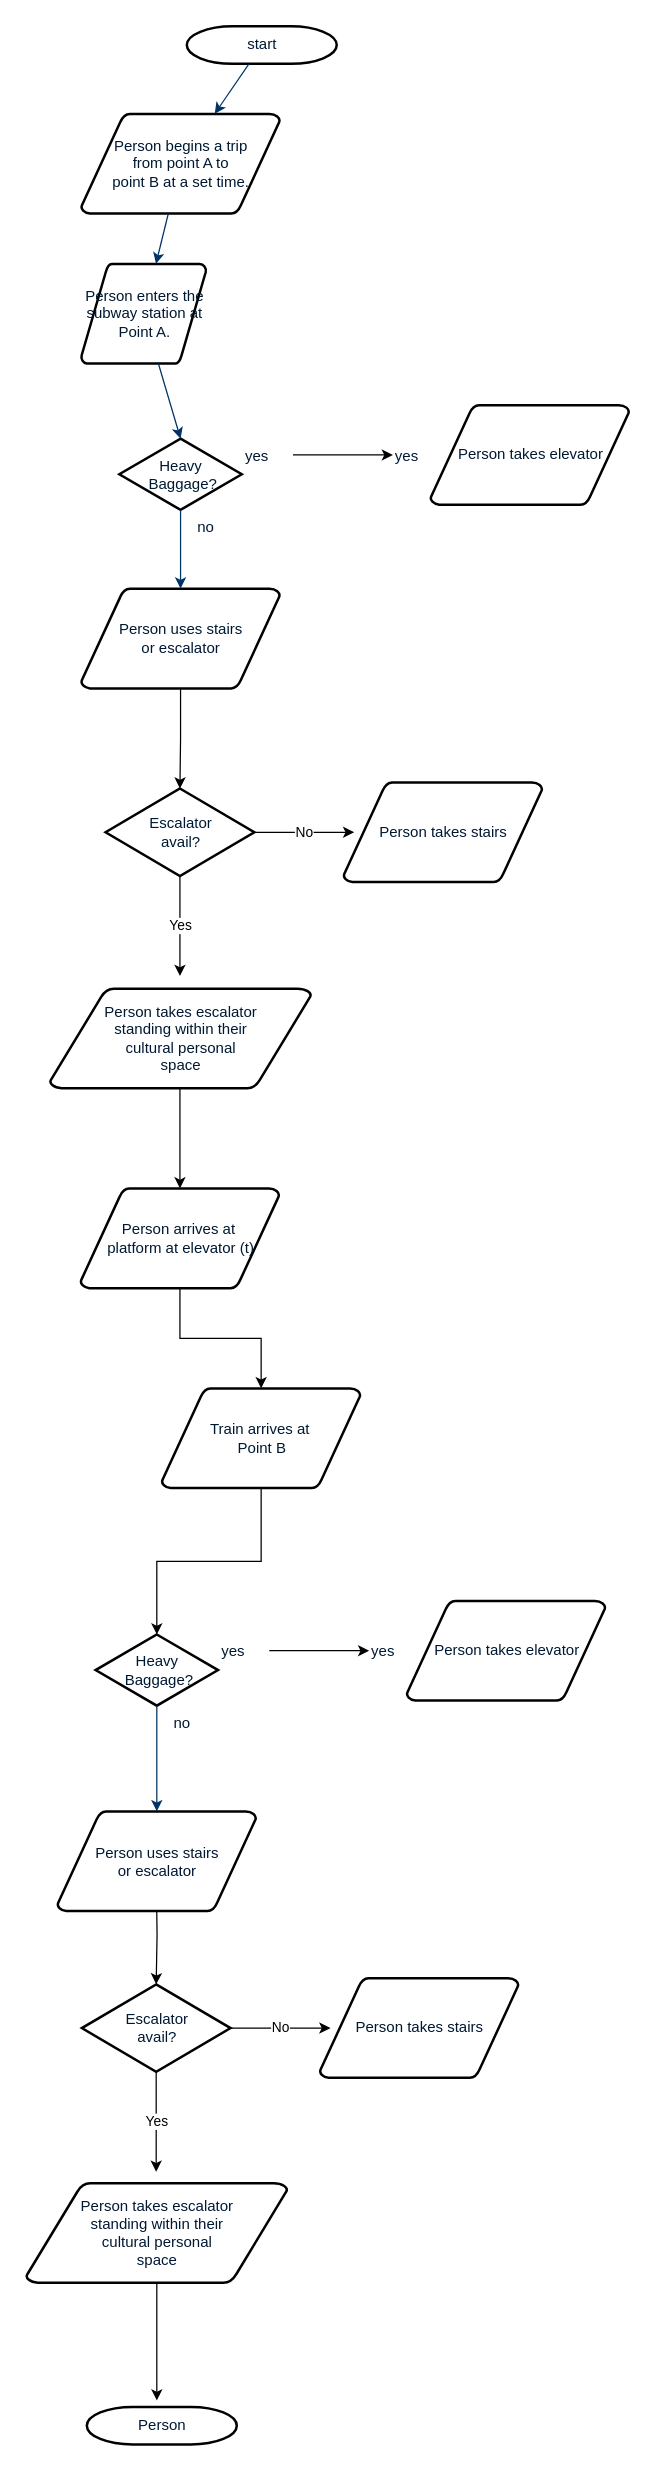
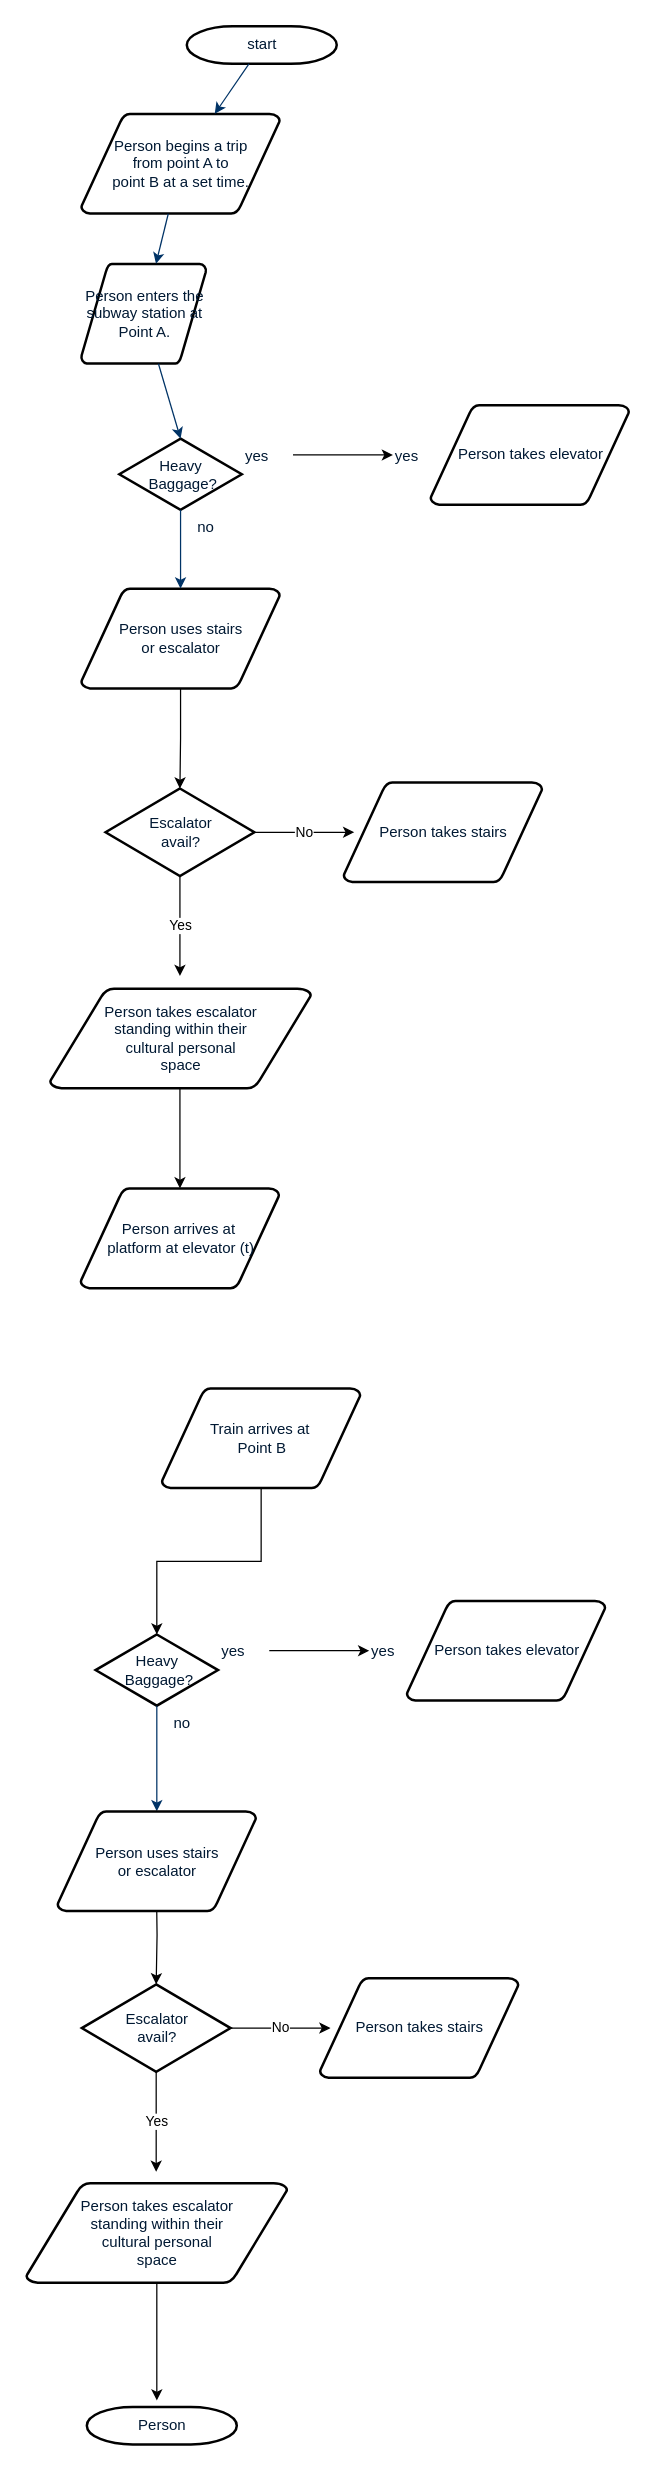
  <mxCell id="0" />
  <mxCell id="1" parent="0" />
  <mxCell id="2" value="start" style="shape=mxgraph.flowchart.terminator;fillColor=#FFFFFF;strokeColor=#000000;strokeWidth=2;gradientColor=none;gradientDirection=north;fontColor=#001933;fontStyle=0;html=1;" parent="1" vertex="1"><mxGeometry x="149" y="20" width="120" height="30" as="geometry" /></mxCell>
  <mxCell id="3" value="Person begins a trip &lt;br&gt;from point A to &lt;br&gt;point B at a set time." style="shape=mxgraph.flowchart.data;fillColor=#FFFFFF;strokeColor=#000000;strokeWidth=2;gradientColor=none;gradientDirection=north;fontColor=#001933;fontStyle=0;html=1;" parent="1" vertex="1"><mxGeometry x="64.5" y="90" width="159" height="80" as="geometry" /></mxCell>
  <mxCell id="4" style="edgeStyle=orthogonalEdgeStyle;rounded=0;orthogonalLoop=1;jettySize=auto;html=1;entryX=0.5;entryY=0;entryDx=0;entryDy=0;entryPerimeter=0;" edge="1" parent="1" source="5" target="19"><mxGeometry relative="1" as="geometry" /></mxCell>
  <mxCell id="5" value="Person uses stairs&lt;br&gt;or escalator" style="shape=mxgraph.flowchart.data;fillColor=#FFFFFF;strokeColor=#000000;strokeWidth=2;gradientColor=none;gradientDirection=north;fontColor=#001933;fontStyle=0;html=1;" parent="1" vertex="1"><mxGeometry x="64.5" y="470" width="159" height="80" as="geometry" /></mxCell>
  <mxCell id="6" value="Person enters the&lt;br&gt;subway station at&lt;br&gt;Point A." style="shape=mxgraph.flowchart.data;fillColor=#FFFFFF;strokeColor=#000000;strokeWidth=2;gradientColor=none;gradientDirection=north;fontColor=#001933;fontStyle=0;html=1;" parent="1" vertex="1"><mxGeometry x="64.5" y="210" width="100" height="80" as="geometry" /></mxCell>
  <mxCell id="7" value="Heavy&lt;br&gt;&amp;nbsp;Baggage?" style="shape=mxgraph.flowchart.decision;fillColor=#FFFFFF;strokeColor=#000000;strokeWidth=2;gradientColor=none;gradientDirection=north;fontColor=#001933;fontStyle=0;html=1;" parent="1" vertex="1"><mxGeometry x="95" y="350" width="98" height="57" as="geometry" /></mxCell>
  <mxCell id="8" style="fontColor=#001933;fontStyle=1;strokeColor=#003366;strokeWidth=1;html=1;" parent="1" source="2" target="3" edge="1"><mxGeometry relative="1" as="geometry" /></mxCell>
  <mxCell id="9" style="fontColor=#001933;fontStyle=1;strokeColor=#003366;strokeWidth=1;html=1;" parent="1" source="3" target="6" edge="1"><mxGeometry relative="1" as="geometry" /></mxCell>
  <mxCell id="10" style="entryX=0.5;entryY=0;entryPerimeter=0;fontColor=#001933;fontStyle=1;strokeColor=#003366;strokeWidth=1;html=1;" parent="1" source="6" target="7" edge="1"><mxGeometry relative="1" as="geometry" /></mxCell>
  <mxCell id="11" value="" style="edgeStyle=orthogonalEdgeStyle;rounded=0;orthogonalLoop=1;jettySize=auto;html=1;" edge="1" parent="1" source="12" target="13"><mxGeometry relative="1" as="geometry" /></mxCell>
  <mxCell id="12" value="yes" style="text;fontColor=#001933;fontStyle=0;html=1;strokeColor=none;gradientColor=none;fillColor=none;strokeWidth=2;" parent="1" vertex="1"><mxGeometry x="194" y="350" width="40" height="26" as="geometry" /></mxCell>
  <mxCell id="13" value="yes" style="text;fontColor=#001933;fontStyle=0;html=1;strokeColor=none;gradientColor=none;fillColor=none;strokeWidth=2;" vertex="1" parent="1"><mxGeometry x="314" y="350" width="40" height="26" as="geometry" /></mxCell>
  <mxCell id="14" value="" style="edgeStyle=elbowEdgeStyle;elbow=horizontal;fontColor=#001933;fontStyle=1;strokeColor=#003366;strokeWidth=1;html=1;" parent="1" source="7" target="5" edge="1"><mxGeometry width="100" height="100" as="geometry"><mxPoint y="60" as="sourcePoint" x="-176" /><mxPoint x="-76" as="targetPoint" y="-40" /></mxGeometry></mxCell>
  <mxCell id="15" value="no" style="text;fontColor=#001933;fontStyle=0;html=1;strokeColor=none;gradientColor=none;fillColor=none;strokeWidth=2;align=center;" parent="1" vertex="1"><mxGeometry x="144" y="407" width="40" height="26" as="geometry" /></mxCell>
  <mxCell id="16" value="Person takes elevator" style="shape=mxgraph.flowchart.data;fillColor=#FFFFFF;strokeColor=#000000;strokeWidth=2;gradientColor=none;gradientDirection=north;fontColor=#001933;fontStyle=0;html=1;" vertex="1" parent="1"><mxGeometry x="344" y="323" width="159" height="80" as="geometry" /></mxCell>
  <mxCell id="17" value="No" style="edgeStyle=orthogonalEdgeStyle;rounded=0;orthogonalLoop=1;jettySize=auto;html=1;" edge="1" parent="1" source="19"><mxGeometry relative="1" as="geometry"><mxPoint x="283" y="665" as="targetPoint" /></mxGeometry></mxCell>
  <mxCell id="18" value="Yes" style="edgeStyle=orthogonalEdgeStyle;rounded=0;orthogonalLoop=1;jettySize=auto;html=1;" edge="1" parent="1" source="19"><mxGeometry relative="1" as="geometry"><mxPoint x="143.5" y="780" as="targetPoint" /></mxGeometry></mxCell>
  <mxCell id="19" value="Escalator&lt;br&gt;avail?" style="shape=mxgraph.flowchart.decision;fillColor=#FFFFFF;strokeColor=#000000;strokeWidth=2;gradientColor=none;gradientDirection=north;fontColor=#001933;fontStyle=0;html=1;" vertex="1" parent="1"><mxGeometry x="84" y="630" width="119" height="70" as="geometry" /></mxCell>
  <mxCell id="20" value="Person takes stairs" style="shape=mxgraph.flowchart.data;fillColor=#FFFFFF;strokeColor=#000000;strokeWidth=2;gradientColor=none;gradientDirection=north;fontColor=#001933;fontStyle=0;html=1;" vertex="1" parent="1"><mxGeometry x="274.5" y="625" width="159" height="80" as="geometry" /></mxCell>
  <mxCell id="21" value="" style="edgeStyle=orthogonalEdgeStyle;rounded=0;orthogonalLoop=1;jettySize=auto;html=1;" edge="1" parent="1" source="22"><mxGeometry relative="1" as="geometry"><mxPoint x="143.5" y="950" as="targetPoint" /></mxGeometry></mxCell>
  <mxCell id="22" value="Person takes escalator&lt;br&gt;standing within their&lt;br&gt;cultural personal&lt;br&gt;space" style="shape=mxgraph.flowchart.data;fillColor=#FFFFFF;strokeColor=#000000;strokeWidth=2;gradientColor=none;gradientDirection=north;fontColor=#001933;fontStyle=0;html=1;" vertex="1" parent="1"><mxGeometry x="39.5" y="790" width="209" height="80" as="geometry" /></mxCell>
- <mxCell id="23" value="" style="edgeStyle=orthogonalEdgeStyle;rounded=0;orthogonalLoop=1;jettySize=auto;html=1;" edge="1" parent="1" source="24" target="26"><mxGeometry relative="1" as="geometry" /></mxCell>
  <mxCell id="24" value="Person arrives at&amp;nbsp;&lt;br&gt;platform at elevator (t)" style="shape=mxgraph.flowchart.data;fillColor=#FFFFFF;strokeColor=#000000;strokeWidth=2;gradientColor=none;gradientDirection=north;fontColor=#001933;fontStyle=0;html=1;" vertex="1" parent="1"><mxGeometry x="64" y="950" width="159" height="80" as="geometry" /></mxCell>
  <mxCell id="25" style="edgeStyle=orthogonalEdgeStyle;rounded=0;orthogonalLoop=1;jettySize=auto;html=1;entryX=0.5;entryY=0;entryDx=0;entryDy=0;entryPerimeter=0;" edge="1" parent="1" source="26" target="28"><mxGeometry relative="1" as="geometry" /></mxCell>
  <mxCell id="26" value="Train arrives at&amp;nbsp;&lt;br&gt;Point B" style="shape=mxgraph.flowchart.data;fillColor=#FFFFFF;strokeColor=#000000;strokeWidth=2;gradientColor=none;gradientDirection=north;fontColor=#001933;fontStyle=0;html=1;" vertex="1" parent="1"><mxGeometry x="129" y="1110" width="159" height="80" as="geometry" /></mxCell>
  <mxCell id="27" style="edgeStyle=orthogonalEdgeStyle;rounded=0;orthogonalLoop=1;jettySize=auto;html=1;entryX=0.5;entryY=0;entryDx=0;entryDy=0;entryPerimeter=0;" edge="1" parent="1" target="37"><mxGeometry relative="1" as="geometry"><mxPoint x="124.667" y="1507" as="sourcePoint" /></mxGeometry></mxCell>
  <mxCell id="28" value="Heavy&lt;br&gt;&amp;nbsp;Baggage?" style="shape=mxgraph.flowchart.decision;fillColor=#FFFFFF;strokeColor=#000000;strokeWidth=2;gradientColor=none;gradientDirection=north;fontColor=#001933;fontStyle=0;html=1;" vertex="1" parent="1"><mxGeometry x="76" y="1307" width="98" height="57" as="geometry" /></mxCell>
  <mxCell id="29" value="" style="edgeStyle=orthogonalEdgeStyle;rounded=0;orthogonalLoop=1;jettySize=auto;html=1;" edge="1" parent="1" source="30" target="31"><mxGeometry relative="1" as="geometry" /></mxCell>
  <mxCell id="30" value="yes" style="text;fontColor=#001933;fontStyle=0;html=1;strokeColor=none;gradientColor=none;fillColor=none;strokeWidth=2;" vertex="1" parent="1"><mxGeometry x="175" y="1307" width="40" height="26" as="geometry" /></mxCell>
  <mxCell id="31" value="yes" style="text;fontColor=#001933;fontStyle=0;html=1;strokeColor=none;gradientColor=none;fillColor=none;strokeWidth=2;" vertex="1" parent="1"><mxGeometry x="295" y="1307" width="40" height="26" as="geometry" /></mxCell>
  <mxCell id="32" value="" style="edgeStyle=elbowEdgeStyle;elbow=horizontal;fontColor=#001933;fontStyle=1;strokeColor=#003366;strokeWidth=1;html=1;entryX=0.5;entryY=0;entryDx=0;entryDy=0;entryPerimeter=0;" edge="1" parent="1" source="28" target="39"><mxGeometry x="-19" y="957" width="100" height="100" as="geometry"><mxPoint x="-195" y="1017" as="sourcePoint" /><mxPoint x="124.667" y="1427" as="targetPoint" /></mxGeometry></mxCell>
  <mxCell id="33" value="no" style="text;fontColor=#001933;fontStyle=0;html=1;strokeColor=none;gradientColor=none;fillColor=none;strokeWidth=2;align=center;" vertex="1" parent="1"><mxGeometry x="125" y="1364" width="40" height="26" as="geometry" /></mxCell>
  <mxCell id="34" value="Person takes elevator" style="shape=mxgraph.flowchart.data;fillColor=#FFFFFF;strokeColor=#000000;strokeWidth=2;gradientColor=none;gradientDirection=north;fontColor=#001933;fontStyle=0;html=1;" vertex="1" parent="1"><mxGeometry x="325" y="1280" width="159" height="80" as="geometry" /></mxCell>
  <mxCell id="35" value="No" style="edgeStyle=orthogonalEdgeStyle;rounded=0;orthogonalLoop=1;jettySize=auto;html=1;" edge="1" parent="1" source="37"><mxGeometry relative="1" as="geometry"><mxPoint x="264" y="1622" as="targetPoint" /></mxGeometry></mxCell>
  <mxCell id="36" value="Yes" style="edgeStyle=orthogonalEdgeStyle;rounded=0;orthogonalLoop=1;jettySize=auto;html=1;" edge="1" parent="1" source="37"><mxGeometry relative="1" as="geometry"><mxPoint x="124.5" y="1737" as="targetPoint" /></mxGeometry></mxCell>
  <mxCell id="37" value="Escalator&lt;br&gt;avail?" style="shape=mxgraph.flowchart.decision;fillColor=#FFFFFF;strokeColor=#000000;strokeWidth=2;gradientColor=none;gradientDirection=north;fontColor=#001933;fontStyle=0;html=1;" vertex="1" parent="1"><mxGeometry x="65" y="1587" width="119" height="70" as="geometry" /></mxCell>
  <mxCell id="38" value="Person takes stairs" style="shape=mxgraph.flowchart.data;fillColor=#FFFFFF;strokeColor=#000000;strokeWidth=2;gradientColor=none;gradientDirection=north;fontColor=#001933;fontStyle=0;html=1;" vertex="1" parent="1"><mxGeometry x="255.5" y="1582" width="159" height="80" as="geometry" /></mxCell>
  <mxCell id="39" value="Person uses stairs&lt;br&gt;or escalator" style="shape=mxgraph.flowchart.data;fillColor=#FFFFFF;strokeColor=#000000;strokeWidth=2;gradientColor=none;gradientDirection=north;fontColor=#001933;fontStyle=0;html=1;" vertex="1" parent="1"><mxGeometry x="45.5" y="1448.5" width="159" height="80" as="geometry" /></mxCell>
  <mxCell id="40" value="" style="edgeStyle=orthogonalEdgeStyle;rounded=0;orthogonalLoop=1;jettySize=auto;html=1;" edge="1" parent="1" source="41"><mxGeometry relative="1" as="geometry"><mxPoint x="125" y="1920" as="targetPoint" /></mxGeometry></mxCell>
  <mxCell id="41" value="Person takes escalator&lt;br&gt;standing within their&lt;br&gt;cultural personal&lt;br&gt;space" style="shape=mxgraph.flowchart.data;fillColor=#FFFFFF;strokeColor=#000000;strokeWidth=2;gradientColor=none;gradientDirection=north;fontColor=#001933;fontStyle=0;html=1;" vertex="1" parent="1"><mxGeometry x="20.5" y="1746" width="209" height="80" as="geometry" /></mxCell>
  <mxCell id="42" value="Person" style="shape=mxgraph.flowchart.terminator;fillColor=#FFFFFF;strokeColor=#000000;strokeWidth=2;gradientColor=none;gradientDirection=north;fontColor=#001933;fontStyle=0;html=1;" vertex="1" parent="1"><mxGeometry x="69" y="1925.214" width="120" height="30" as="geometry" /></mxCell>
